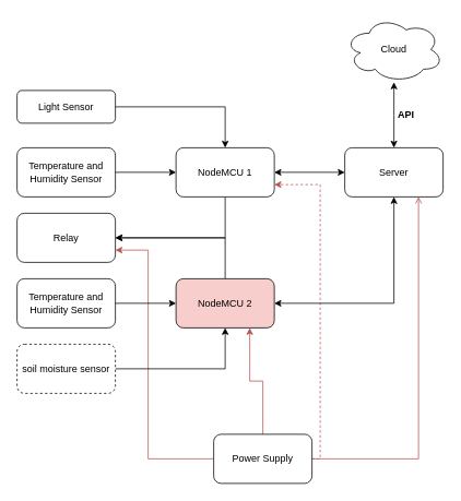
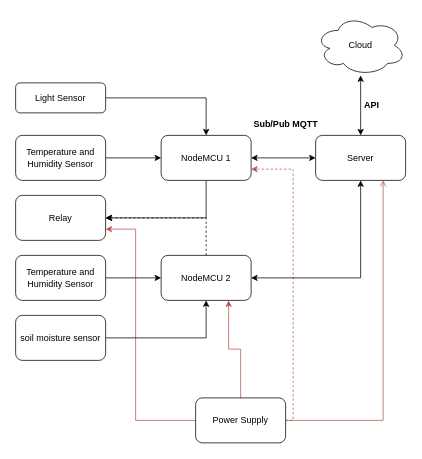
  <mxCell id="0" />
  <mxCell id="1" parent="0" />
  <mxCell id="2" style="edgeStyle=orthogonalEdgeStyle;rounded=0;orthogonalLoop=1;jettySize=auto;html=1;entryX=0;entryY=0.5;entryDx=0;entryDy=0;startArrow=classic;startFill=1;exitX=1;exitY=0.5;exitDx=0;exitDy=0;" parent="1" source="4" target="6" edge="1"><mxGeometry relative="1" as="geometry"><mxPoint x="320" y="210" as="sourcePoint" /><mxPoint x="470" y="200" as="targetPoint" /><Array as="points" /></mxGeometry></mxCell>
  <mxCell id="3" style="edgeStyle=orthogonalEdgeStyle;rounded=0;orthogonalLoop=1;jettySize=auto;html=1;entryX=1;entryY=0.5;entryDx=0;entryDy=0;" parent="1" source="4" target="11" edge="1"><mxGeometry relative="1" as="geometry"><Array as="points"><mxPoint x="274" y="290" /></Array></mxGeometry></mxCell>
  <mxCell id="4" value="NodeMCU 1" style="rounded=1;whiteSpace=wrap;html=1;" parent="1" vertex="1"><mxGeometry x="214" y="180" width="120" height="60" as="geometry" /></mxCell>
  <mxCell id="5" style="edgeStyle=orthogonalEdgeStyle;rounded=0;orthogonalLoop=1;jettySize=auto;html=1;startArrow=classic;startFill=1;" parent="1" source="6" edge="1"><mxGeometry relative="1" as="geometry"><mxPoint x="480" y="100" as="targetPoint" /></mxGeometry></mxCell>
  <mxCell id="6" value="Server" style="rounded=1;whiteSpace=wrap;html=1;" parent="1" vertex="1"><mxGeometry x="420" y="180" width="120" height="60" as="geometry" /></mxCell>
  <mxCell id="7" style="edgeStyle=orthogonalEdgeStyle;rounded=0;orthogonalLoop=1;jettySize=auto;html=1;entryX=0.5;entryY=0;entryDx=0;entryDy=0;" parent="1" source="8" target="4" edge="1"><mxGeometry relative="1" as="geometry" /></mxCell>
  <mxCell id="8" value="Light Sensor" style="rounded=1;whiteSpace=wrap;html=1;" parent="1" vertex="1"><mxGeometry x="20" y="110" width="120" height="40" as="geometry" /></mxCell>
  <mxCell id="9" style="edgeStyle=orthogonalEdgeStyle;rounded=0;orthogonalLoop=1;jettySize=auto;html=1;entryX=0;entryY=0.5;entryDx=0;entryDy=0;" parent="1" source="10" target="4" edge="1"><mxGeometry relative="1" as="geometry" /></mxCell>
  <mxCell id="10" value="Temperature and Humidity Sensor" style="rounded=1;whiteSpace=wrap;html=1;" parent="1" vertex="1"><mxGeometry x="20" y="180" width="120" height="60" as="geometry" /></mxCell>
  <mxCell id="11" value="Relay" style="rounded=1;whiteSpace=wrap;html=1;" parent="1" vertex="1"><mxGeometry x="20" y="260" width="120" height="60" as="geometry" /></mxCell>
  <mxCell id="12" style="edgeStyle=orthogonalEdgeStyle;rounded=0;orthogonalLoop=1;jettySize=auto;html=1;entryX=0.75;entryY=1;entryDx=0;entryDy=0;fillColor=#f8cecc;strokeColor=#b85450;endArrow=open;" parent="1" source="16" target="6" edge="1"><mxGeometry relative="1" as="geometry" /></mxCell>
  <mxCell id="13" style="edgeStyle=orthogonalEdgeStyle;rounded=0;orthogonalLoop=1;jettySize=auto;html=1;entryX=1;entryY=0.75;entryDx=0;entryDy=0;fillColor=#f8cecc;strokeColor=#b85450;dashed=1;" parent="1" source="16" target="4" edge="1"><mxGeometry relative="1" as="geometry"><Array as="points"><mxPoint x="390" y="560" /><mxPoint x="390" y="225" /></Array></mxGeometry></mxCell>
  <mxCell id="14" style="edgeStyle=orthogonalEdgeStyle;rounded=0;orthogonalLoop=1;jettySize=auto;html=1;entryX=0.75;entryY=1;entryDx=0;entryDy=0;fillColor=#f8cecc;strokeColor=#b85450;" parent="1" source="16" target="19" edge="1"><mxGeometry relative="1" as="geometry" /></mxCell>
  <mxCell id="15" style="edgeStyle=orthogonalEdgeStyle;rounded=0;orthogonalLoop=1;jettySize=auto;html=1;entryX=1;entryY=0.75;entryDx=0;entryDy=0;fillColor=#f8cecc;strokeColor=#b85450;" parent="1" source="16" target="11" edge="1"><mxGeometry relative="1" as="geometry"><Array as="points"><mxPoint x="180" y="560" /><mxPoint x="180" y="305" /></Array></mxGeometry></mxCell>
  <mxCell id="16" value="Power Supply" style="rounded=1;whiteSpace=wrap;html=1;" parent="1" vertex="1"><mxGeometry x="260" y="530" width="120" height="60" as="geometry" /></mxCell>
  <mxCell id="17" style="edgeStyle=orthogonalEdgeStyle;rounded=0;orthogonalLoop=1;jettySize=auto;html=1;entryX=0.5;entryY=1;entryDx=0;entryDy=0;startArrow=classic;startFill=1;" parent="1" source="19" target="6" edge="1"><mxGeometry relative="1" as="geometry" /></mxCell>
- <mxCell id="18" style="edgeStyle=orthogonalEdgeStyle;rounded=0;orthogonalLoop=1;jettySize=auto;html=1;entryX=1;entryY=0.5;entryDx=0;entryDy=0;" parent="1" source="19" target="11" edge="1"><mxGeometry relative="1" as="geometry"><Array as="points"><mxPoint x="274" y="290" /></Array></mxGeometry></mxCell>
- <mxCell id="19" value="NodeMCU 2" style="rounded=1;whiteSpace=wrap;html=1;fillColor=#f8cecc;" parent="1" vertex="1"><mxGeometry x="214" y="340" width="120" height="60" as="geometry" /></mxCell>
+ <mxCell id="18" style="edgeStyle=orthogonalEdgeStyle;rounded=0;orthogonalLoop=1;jettySize=auto;html=1;entryX=1;entryY=0.5;entryDx=0;entryDy=0;dashed=1;" parent="1" source="19" target="11" edge="1"><mxGeometry relative="1" as="geometry"><Array as="points"><mxPoint x="274" y="290" /></Array></mxGeometry></mxCell>
+ <mxCell id="19" value="NodeMCU 2" style="rounded=1;whiteSpace=wrap;html=1;" parent="1" vertex="1"><mxGeometry x="214" y="340" width="120" height="60" as="geometry" /></mxCell>
  <mxCell id="20" style="edgeStyle=orthogonalEdgeStyle;rounded=0;orthogonalLoop=1;jettySize=auto;html=1;entryX=0;entryY=0.5;entryDx=0;entryDy=0;" parent="1" source="21" target="19" edge="1"><mxGeometry relative="1" as="geometry" /></mxCell>
  <mxCell id="21" value="Temperature and Humidity Sensor" style="rounded=1;whiteSpace=wrap;html=1;" parent="1" vertex="1"><mxGeometry x="20" y="340" width="120" height="60" as="geometry" /></mxCell>
  <mxCell id="22" style="edgeStyle=orthogonalEdgeStyle;rounded=0;orthogonalLoop=1;jettySize=auto;html=1;entryX=0.5;entryY=1;entryDx=0;entryDy=0;" parent="1" source="23" target="19" edge="1"><mxGeometry relative="1" as="geometry" /></mxCell>
- <mxCell id="23" value="soil moisture sensor" style="rounded=1;whiteSpace=wrap;html=1;dashed=1;" parent="1" vertex="1"><mxGeometry x="20" y="420" width="120" height="60" as="geometry" /></mxCell>
+ <mxCell id="23" value="soil moisture sensor" style="rounded=1;whiteSpace=wrap;html=1;" parent="1" vertex="1"><mxGeometry x="20" y="420" width="120" height="60" as="geometry" /></mxCell>
+ <mxCell id="24" value="&lt;b&gt;Sub/Pub MQTT&lt;/b&gt;" style="text;html=1;align=center;verticalAlign=middle;resizable=0;points=[];autosize=1;strokeColor=none;fillColor=none;" vertex="1" parent="1"><mxGeometry x="325" y="150" width="110" height="30" as="geometry" /></mxCell>
  <mxCell id="25" value="&lt;b&gt;API&lt;/b&gt;" style="text;html=1;strokeColor=none;fillColor=none;align=center;verticalAlign=middle;whiteSpace=wrap;rounded=0;" vertex="1" parent="1"><mxGeometry x="465" y="125" width="60" height="30" as="geometry" /></mxCell>
  <mxCell id="26" value="Cloud" style="ellipse;shape=cloud;whiteSpace=wrap;html=1;" vertex="1" parent="1"><mxGeometry x="420" y="20" width="120" height="80" as="geometry" /></mxCell>
